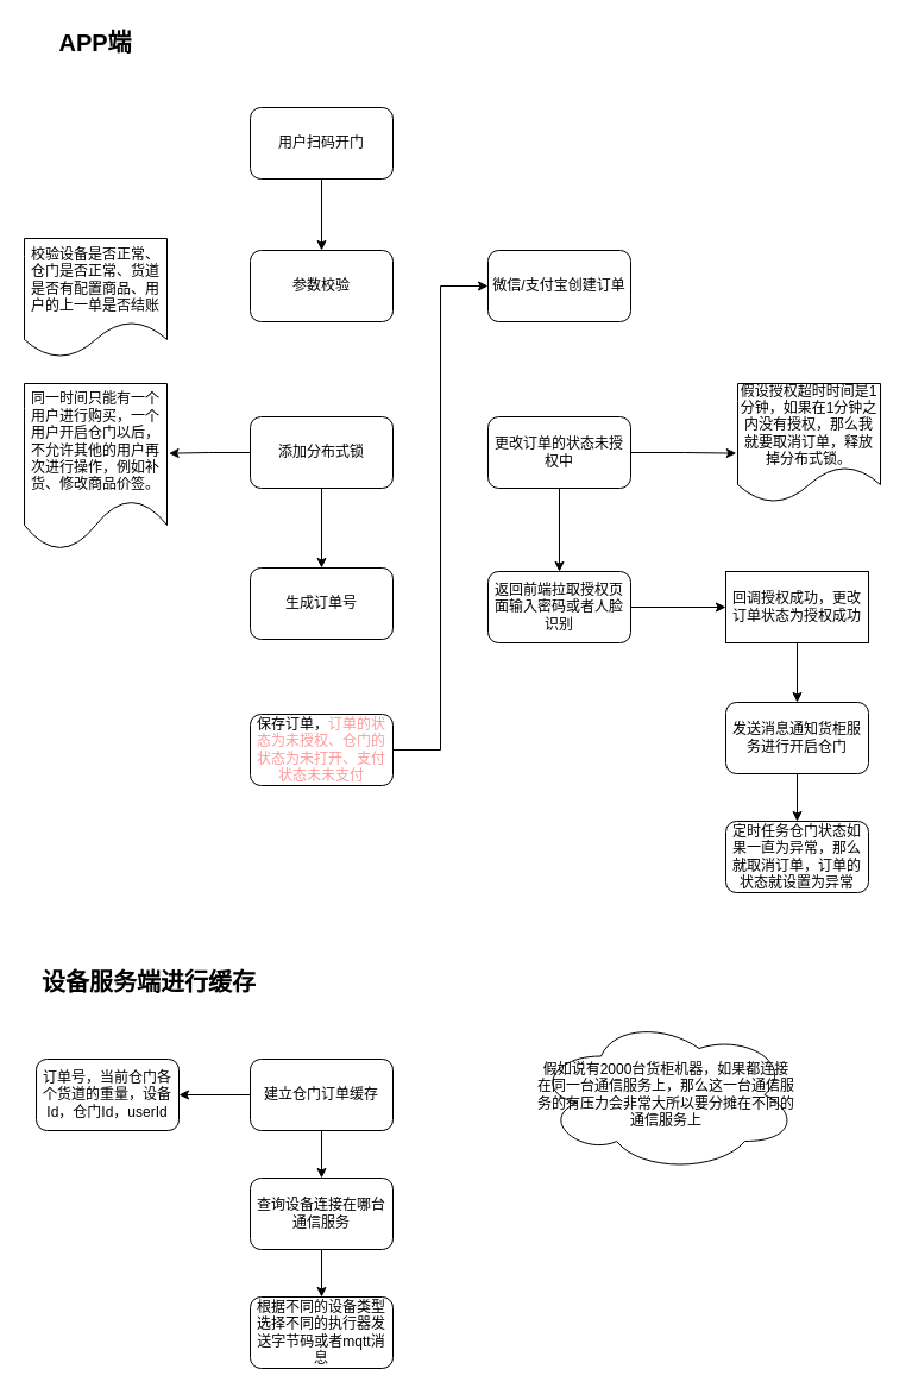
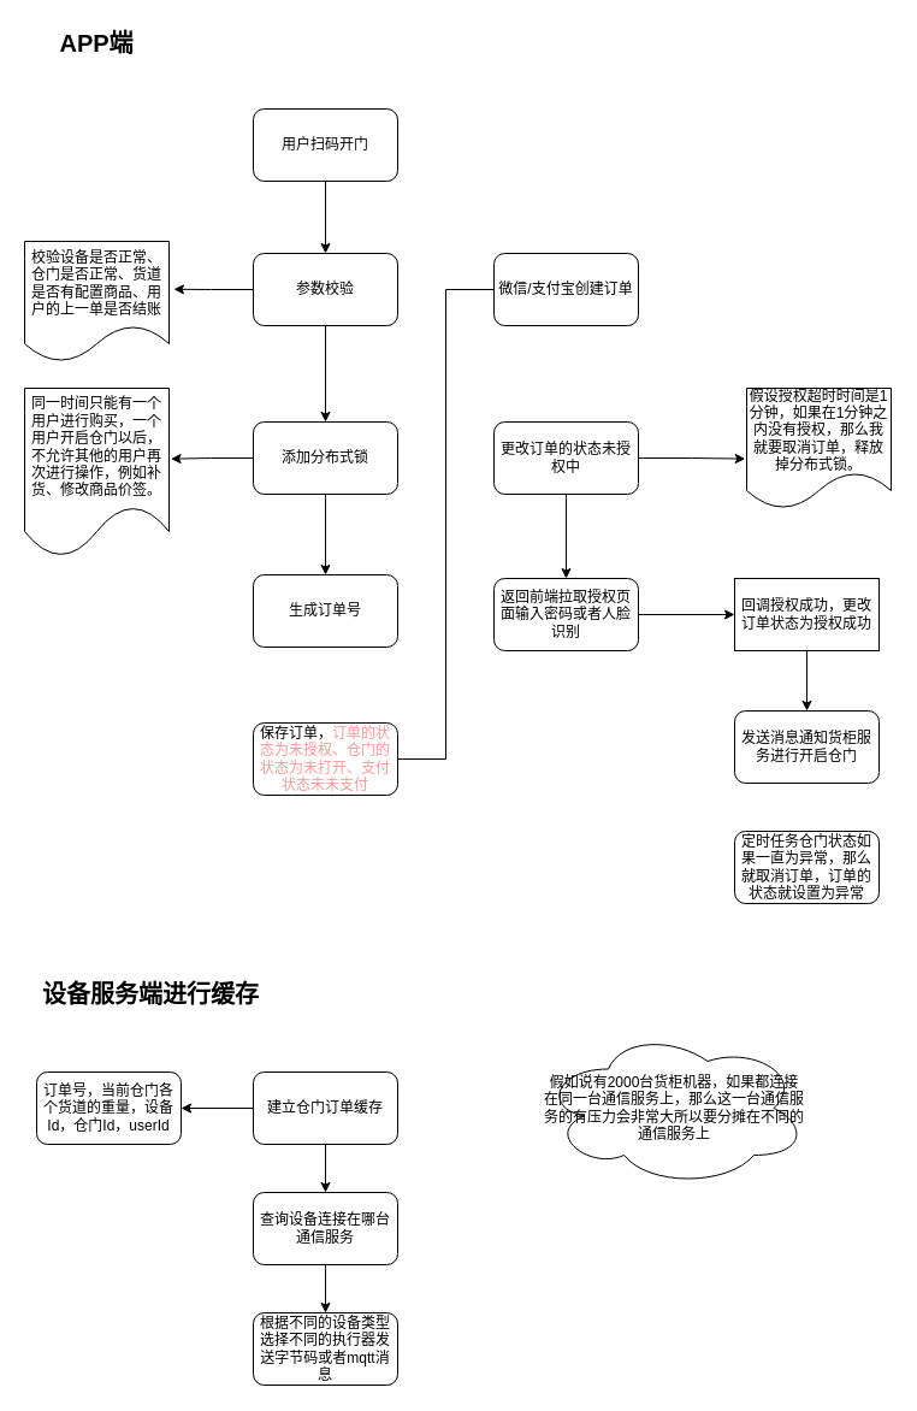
  <mxCell id="0" />
  <mxCell id="1" parent="0" />
  <mxCell id="2" value="&lt;span style=&quot;font-size: 20px;&quot;&gt;&lt;b&gt;APP端&lt;/b&gt;&lt;/span&gt;" style="text;html=1;strokeColor=none;fillColor=none;align=center;verticalAlign=middle;whiteSpace=wrap;rounded=0;" vertex="1" parent="1"><mxGeometry x="30" y="20" width="100" height="30" as="geometry" /></mxCell>
  <mxCell id="3" style="edgeStyle=orthogonalEdgeStyle;rounded=0;orthogonalLoop=1;jettySize=auto;html=1;entryX=0.5;entryY=0;entryDx=0;entryDy=0;" edge="1" parent="1" source="4" target="7"><mxGeometry relative="1" as="geometry" /></mxCell>
  <mxCell id="4" value="用户扫码开门" style="rounded=1;whiteSpace=wrap;html=1;" vertex="1" parent="1"><mxGeometry x="210" y="90" width="120" height="60" as="geometry" /></mxCell>
+ <mxCell id="5" style="edgeStyle=orthogonalEdgeStyle;rounded=0;orthogonalLoop=1;jettySize=auto;html=1;entryX=0.5;entryY=0;entryDx=0;entryDy=0;" edge="1" parent="1" source="7" target="10"><mxGeometry relative="1" as="geometry" /></mxCell>
+ <mxCell id="6" style="edgeStyle=orthogonalEdgeStyle;rounded=0;orthogonalLoop=1;jettySize=auto;html=1;entryX=1.033;entryY=0.398;entryDx=0;entryDy=0;entryPerimeter=0;" edge="1" parent="1" source="7" target="12"><mxGeometry relative="1" as="geometry" /></mxCell>
  <mxCell id="7" value="参数校验" style="rounded=1;whiteSpace=wrap;html=1;" vertex="1" parent="1"><mxGeometry x="210" y="210" width="120" height="60" as="geometry" /></mxCell>
  <mxCell id="8" style="edgeStyle=orthogonalEdgeStyle;rounded=0;orthogonalLoop=1;jettySize=auto;html=1;exitX=0.5;exitY=1;exitDx=0;exitDy=0;entryX=0.5;entryY=0;entryDx=0;entryDy=0;" edge="1" parent="1" source="10" target="11"><mxGeometry relative="1" as="geometry" /></mxCell>
  <mxCell id="9" style="edgeStyle=orthogonalEdgeStyle;rounded=0;orthogonalLoop=1;jettySize=auto;html=1;entryX=1.013;entryY=0.419;entryDx=0;entryDy=0;entryPerimeter=0;" edge="1" parent="1" source="10" target="13"><mxGeometry relative="1" as="geometry" /></mxCell>
  <mxCell id="10" value="添加分布式锁" style="rounded=1;whiteSpace=wrap;html=1;" vertex="1" parent="1"><mxGeometry x="210" y="350" width="120" height="60" as="geometry" /></mxCell>
  <mxCell id="11" value="生成订单号" style="rounded=1;whiteSpace=wrap;html=1;" vertex="1" parent="1"><mxGeometry x="210" y="477" width="120" height="60" as="geometry" /></mxCell>
  <mxCell id="12" value="校验设备是否正常、仓门是否正常、货道是否有配置商品、用户的上一单是否结账" style="shape=document;whiteSpace=wrap;html=1;boundedLbl=1;" vertex="1" parent="1"><mxGeometry x="20" y="200" width="120" height="100" as="geometry" /></mxCell>
  <mxCell id="13" value="同一时间只能有一个用户进行购买，一个用户开启仓门以后，不允许其他的用户再次进行操作，例如补货、修改商品价签。" style="shape=document;whiteSpace=wrap;html=1;boundedLbl=1;" vertex="1" parent="1"><mxGeometry x="20" y="322" width="120" height="140" as="geometry" /></mxCell>
- <mxCell id="14" style="edgeStyle=orthogonalEdgeStyle;rounded=0;orthogonalLoop=1;jettySize=auto;html=1;entryX=0;entryY=0.5;entryDx=0;entryDy=0;" edge="1" parent="1" source="15" target="16"><mxGeometry relative="1" as="geometry" /></mxCell>
+ <mxCell id="14" style="edgeStyle=orthogonalEdgeStyle;rounded=0;orthogonalLoop=1;jettySize=auto;html=1;entryX=0;entryY=0.5;entryDx=0;entryDy=0;endArrow=none;" edge="1" parent="1" source="15" target="16"><mxGeometry relative="1" as="geometry" /></mxCell>
  <mxCell id="15" value="保存订单，&lt;font color=&quot;#ff9999&quot;&gt;订单的状态为未授权、仓门的状态为未打开、支付状态未未支付&lt;/font&gt;" style="rounded=1;whiteSpace=wrap;html=1;" vertex="1" parent="1"><mxGeometry x="210" y="600" width="120" height="60" as="geometry" /></mxCell>
  <mxCell id="16" value="微信/支付宝创建订单" style="rounded=1;whiteSpace=wrap;html=1;" vertex="1" parent="1"><mxGeometry x="410" y="210" width="120" height="60" as="geometry" /></mxCell>
  <mxCell id="17" style="edgeStyle=orthogonalEdgeStyle;rounded=0;orthogonalLoop=1;jettySize=auto;html=1;entryX=0.5;entryY=0;entryDx=0;entryDy=0;" edge="1" parent="1" source="19" target="21"><mxGeometry relative="1" as="geometry" /></mxCell>
  <mxCell id="18" style="edgeStyle=orthogonalEdgeStyle;rounded=0;orthogonalLoop=1;jettySize=auto;html=1;entryX=-0.01;entryY=0.586;entryDx=0;entryDy=0;entryPerimeter=0;" edge="1" parent="1" source="19" target="22"><mxGeometry relative="1" as="geometry" /></mxCell>
  <mxCell id="19" value="更改订单的状态未授权中" style="rounded=1;whiteSpace=wrap;html=1;" vertex="1" parent="1"><mxGeometry x="410" y="350" width="120" height="60" as="geometry" /></mxCell>
  <mxCell id="20" style="edgeStyle=orthogonalEdgeStyle;rounded=0;orthogonalLoop=1;jettySize=auto;html=1;entryX=0;entryY=0.5;entryDx=0;entryDy=0;" edge="1" parent="1" source="21" target="24"><mxGeometry relative="1" as="geometry" /></mxCell>
  <mxCell id="21" value="返回前端拉取授权页面输入密码或者人脸识别" style="rounded=1;whiteSpace=wrap;html=1;" vertex="1" parent="1"><mxGeometry x="410" y="480" width="120" height="60" as="geometry" /></mxCell>
  <mxCell id="22" value="假设授权超时时间是1分钟，如果在1分钟之内没有授权，那么我就要取消订单，释放掉分布式锁。" style="shape=document;whiteSpace=wrap;html=1;boundedLbl=1;" vertex="1" parent="1"><mxGeometry x="620" y="322" width="120" height="100" as="geometry" /></mxCell>
  <mxCell id="23" style="edgeStyle=orthogonalEdgeStyle;rounded=0;orthogonalLoop=1;jettySize=auto;html=1;entryX=0.5;entryY=0;entryDx=0;entryDy=0;" edge="1" parent="1" source="24" target="26"><mxGeometry relative="1" as="geometry" /></mxCell>
  <mxCell id="24" value="回调授权成功，更改订单状态为授权成功" style="whiteSpace=wrap;html=1;rounded=0;" vertex="1" parent="1"><mxGeometry x="610" y="480" width="120" height="60" as="geometry" /></mxCell>
- <mxCell id="25" style="edgeStyle=orthogonalEdgeStyle;rounded=0;orthogonalLoop=1;jettySize=auto;html=1;entryX=0.5;entryY=0;entryDx=0;entryDy=0;" edge="1" parent="1" source="26" target="27"><mxGeometry relative="1" as="geometry" /></mxCell>
  <mxCell id="26" value="发送消息通知货柜服务进行开启仓门" style="rounded=1;whiteSpace=wrap;html=1;" vertex="1" parent="1"><mxGeometry x="610" y="590" width="120" height="60" as="geometry" /></mxCell>
  <mxCell id="27" value="定时任务仓门状态如果一直为异常，那么就取消订单，订单的状态就设置为异常" style="rounded=1;whiteSpace=wrap;html=1;" vertex="1" parent="1"><mxGeometry x="610" y="690" width="120" height="60" as="geometry" /></mxCell>
  <mxCell id="28" value="&lt;span style=&quot;font-size: 20px;&quot;&gt;&lt;b&gt;设备服务端进行缓存&lt;/b&gt;&lt;/span&gt;" style="text;html=1;strokeColor=none;fillColor=none;align=center;verticalAlign=middle;whiteSpace=wrap;rounded=0;" vertex="1" parent="1"><mxGeometry x="30" y="810" width="190" height="30" as="geometry" /></mxCell>
  <mxCell id="29" style="edgeStyle=orthogonalEdgeStyle;rounded=0;orthogonalLoop=1;jettySize=auto;html=1;entryX=1;entryY=0.5;entryDx=0;entryDy=0;" edge="1" parent="1" source="31" target="35"><mxGeometry relative="1" as="geometry" /></mxCell>
  <mxCell id="30" style="edgeStyle=orthogonalEdgeStyle;rounded=0;orthogonalLoop=1;jettySize=auto;html=1;entryX=0.5;entryY=0;entryDx=0;entryDy=0;" edge="1" parent="1" source="31" target="33"><mxGeometry relative="1" as="geometry" /></mxCell>
  <mxCell id="31" value="建立仓门订单缓存" style="rounded=1;whiteSpace=wrap;html=1;" vertex="1" parent="1"><mxGeometry x="210" y="890" width="120" height="60" as="geometry" /></mxCell>
  <mxCell id="32" style="edgeStyle=orthogonalEdgeStyle;rounded=0;orthogonalLoop=1;jettySize=auto;html=1;entryX=0.5;entryY=0;entryDx=0;entryDy=0;" edge="1" parent="1" source="33" target="34"><mxGeometry relative="1" as="geometry" /></mxCell>
  <mxCell id="33" value="查询设备连接在哪台通信服务" style="rounded=1;whiteSpace=wrap;html=1;" vertex="1" parent="1"><mxGeometry x="210" y="990" width="120" height="60" as="geometry" /></mxCell>
  <mxCell id="34" value="根据不同的设备类型选择不同的执行器发送字节码或者mqtt消息" style="rounded=1;whiteSpace=wrap;html=1;" vertex="1" parent="1"><mxGeometry x="210" y="1090" width="120" height="60" as="geometry" /></mxCell>
  <mxCell id="35" value="订单号，当前仓门各个货道的重量，设备Id，仓门Id，userId" style="rounded=1;whiteSpace=wrap;html=1;" vertex="1" parent="1"><mxGeometry x="30" y="890" width="120" height="60" as="geometry" /></mxCell>
  <mxCell id="36" value="假如说有2000台货柜机器，如果都连接在同一台通信服务上，那么这一台通信服务的有压力会非常大所以要分摊在不同的通信服务上" style="ellipse;shape=cloud;whiteSpace=wrap;html=1;" vertex="1" parent="1"><mxGeometry x="450" y="855" width="220" height="130" as="geometry" /></mxCell>
